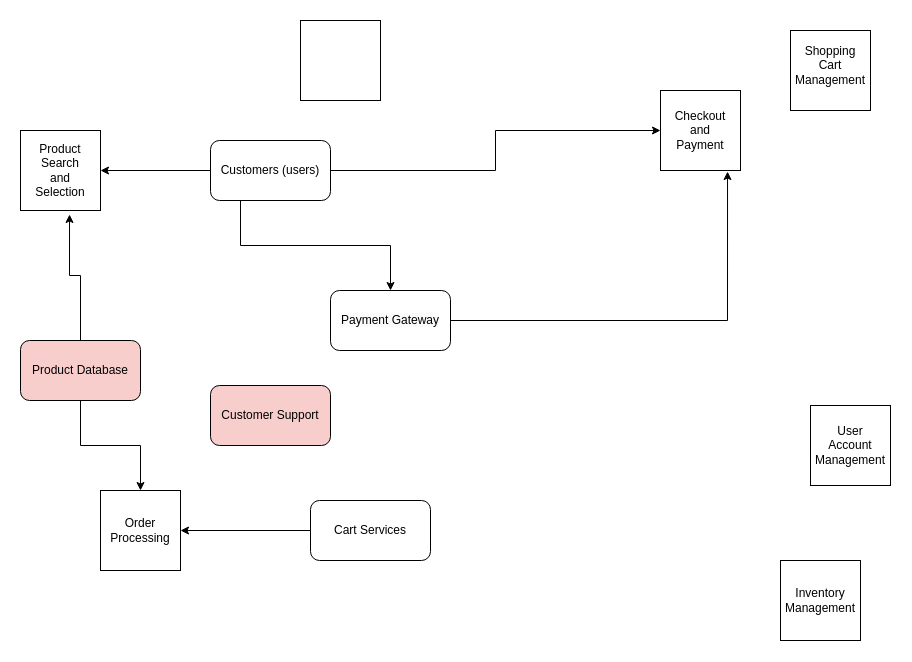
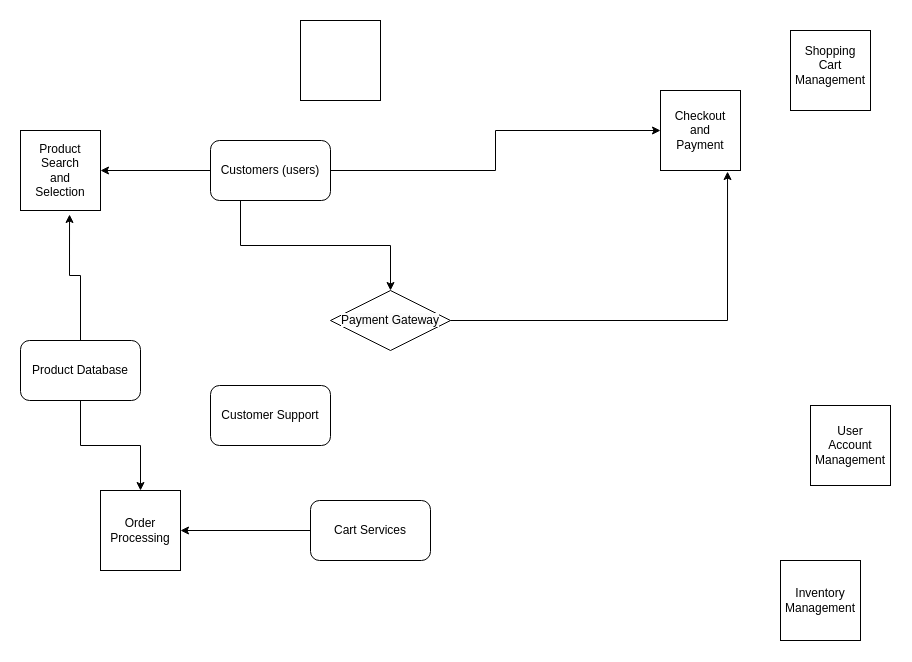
  <mxCell id="0" />
  <mxCell id="1" parent="0" />
  <mxCell id="2" value="" style="whiteSpace=wrap;html=1;aspect=fixed;" vertex="1" parent="1"><mxGeometry x="300" width="80" height="80" as="geometry" y="20" /></mxCell>
  <mxCell id="3" value="" style="whiteSpace=wrap;html=1;aspect=fixed;" vertex="1" parent="1"><mxGeometry x="810" y="405" width="80" height="80" as="geometry" /></mxCell>
  <mxCell id="4" value="" style="whiteSpace=wrap;html=1;aspect=fixed;" vertex="1" parent="1"><mxGeometry x="100" y="490" width="80" height="80" as="geometry" /></mxCell>
  <mxCell id="5" value="" style="whiteSpace=wrap;html=1;aspect=fixed;" vertex="1" parent="1"><mxGeometry x="20" y="130" width="80" height="80" as="geometry" /></mxCell>
  <mxCell id="6" value="" style="whiteSpace=wrap;html=1;aspect=fixed;" vertex="1" parent="1"><mxGeometry x="780" y="560" width="80" height="80" as="geometry" /></mxCell>
  <mxCell id="7" value="" style="whiteSpace=wrap;html=1;aspect=fixed;" vertex="1" parent="1"><mxGeometry x="790" y="30" width="80" height="80" as="geometry" /></mxCell>
  <mxCell id="8" value="" style="whiteSpace=wrap;html=1;aspect=fixed;" vertex="1" parent="1"><mxGeometry x="660" y="90" width="80" height="80" as="geometry" /></mxCell>
- <mxCell id="9" value="&lt;span style=&quot;color: rgb(0, 0, 0); font-family: Helvetica; font-size: 12px; font-style: normal; font-variant-ligatures: normal; font-variant-caps: normal; font-weight: 400; letter-spacing: normal; orphans: 2; text-align: center; text-indent: 0px; text-transform: none; widows: 2; word-spacing: 0px; -webkit-text-stroke-width: 0px; background-color: rgb(251, 251, 251); text-decoration-thickness: initial; text-decoration-style: initial; text-decoration-color: initial; float: none; display: inline !important;&quot;&gt;Payment Gateway&lt;/span&gt;" style="rounded=1;whiteSpace=wrap;html=1;" vertex="1" parent="1"><mxGeometry x="330" y="290" width="120" height="60" as="geometry" /></mxCell>
+ <mxCell id="9" value="&lt;span style=&quot;color: rgb(0, 0, 0); font-family: Helvetica; font-size: 12px; font-style: normal; font-variant-ligatures: normal; font-variant-caps: normal; font-weight: 400; letter-spacing: normal; orphans: 2; text-align: center; text-indent: 0px; text-transform: none; widows: 2; word-spacing: 0px; -webkit-text-stroke-width: 0px; background-color: rgb(251, 251, 251); text-decoration-thickness: initial; text-decoration-style: initial; text-decoration-color: initial; float: none; display: inline !important;&quot;&gt;Payment Gateway&lt;/span&gt;" style="rhombus;whiteSpace=wrap;html=1;" vertex="1" parent="1"><mxGeometry x="330" y="290" width="120" height="60" as="geometry" /></mxCell>
  <mxCell id="10" style="edgeStyle=orthogonalEdgeStyle;rounded=0;orthogonalLoop=1;jettySize=auto;html=1;entryX=1;entryY=0.5;entryDx=0;entryDy=0;" edge="1" parent="1" source="12" target="5"><mxGeometry relative="1" as="geometry" /></mxCell>
  <mxCell id="11" style="edgeStyle=orthogonalEdgeStyle;rounded=0;orthogonalLoop=1;jettySize=auto;html=1;entryX=0;entryY=0.5;entryDx=0;entryDy=0;" edge="1" parent="1" source="12" target="8"><mxGeometry relative="1" as="geometry" /></mxCell>
  <mxCell id="12" value="Customers (users)" style="rounded=1;whiteSpace=wrap;html=1;" vertex="1" parent="1"><mxGeometry x="210" y="140" width="120" height="60" as="geometry" /></mxCell>
- <mxCell id="13" value="Customer Support" style="rounded=1;whiteSpace=wrap;html=1;fillColor=#f8cecc;" vertex="1" parent="1"><mxGeometry x="210" y="385" width="120" height="60" as="geometry" /></mxCell>
+ <mxCell id="13" value="Customer Support" style="rounded=1;whiteSpace=wrap;html=1;" vertex="1" parent="1"><mxGeometry x="210" y="385" width="120" height="60" as="geometry" /></mxCell>
  <mxCell id="14" style="edgeStyle=orthogonalEdgeStyle;rounded=0;orthogonalLoop=1;jettySize=auto;html=1;" edge="1" parent="1" source="15" target="4"><mxGeometry relative="1" as="geometry" /></mxCell>
- <mxCell id="15" value="Product Database" style="rounded=1;whiteSpace=wrap;html=1;fillColor=#f8cecc;" vertex="1" parent="1"><mxGeometry x="20" y="340" width="120" height="60" as="geometry" /></mxCell>
+ <mxCell id="15" value="Product Database" style="rounded=1;whiteSpace=wrap;html=1;" vertex="1" parent="1"><mxGeometry x="20" y="340" width="120" height="60" as="geometry" /></mxCell>
  <mxCell id="16" style="edgeStyle=orthogonalEdgeStyle;rounded=0;orthogonalLoop=1;jettySize=auto;html=1;entryX=1;entryY=0.5;entryDx=0;entryDy=0;" edge="1" parent="1" source="17" target="4"><mxGeometry relative="1" as="geometry" /></mxCell>
  <mxCell id="17" value="Cart Services" style="rounded=1;whiteSpace=wrap;html=1;" vertex="1" parent="1"><mxGeometry x="310" y="500" width="120" height="60" as="geometry" /></mxCell>
  <mxCell id="18" value="Product Search and Selection" style="text;html=1;strokeColor=none;fillColor=none;align=center;verticalAlign=middle;whiteSpace=wrap;rounded=0;" vertex="1" parent="1"><mxGeometry x="30" y="155" width="60" height="30" as="geometry" /></mxCell>
  <mxCell id="19" value="Shopping Cart Management" style="text;html=1;strokeColor=none;fillColor=none;align=center;verticalAlign=middle;whiteSpace=wrap;rounded=0;" vertex="1" parent="1"><mxGeometry x="800" y="50" width="60" height="30" as="geometry" /></mxCell>
  <mxCell id="20" value="Checkout and Payment" style="text;html=1;strokeColor=none;fillColor=none;align=center;verticalAlign=middle;whiteSpace=wrap;rounded=0;" vertex="1" parent="1"><mxGeometry x="670" y="115" width="60" height="30" as="geometry" /></mxCell>
  <mxCell id="21" value="Order Processing" style="text;html=1;strokeColor=none;fillColor=none;align=center;verticalAlign=middle;whiteSpace=wrap;rounded=0;" vertex="1" parent="1"><mxGeometry x="110" y="515" width="60" height="30" as="geometry" /></mxCell>
  <mxCell id="22" value="Inventory Management" style="text;html=1;strokeColor=none;fillColor=none;align=center;verticalAlign=middle;whiteSpace=wrap;rounded=0;" vertex="1" parent="1"><mxGeometry x="790" y="585" width="60" height="30" as="geometry" /></mxCell>
  <mxCell id="23" value="User Account Management" style="text;html=1;strokeColor=none;fillColor=none;align=center;verticalAlign=middle;whiteSpace=wrap;rounded=0;" vertex="1" parent="1"><mxGeometry x="820" y="430" width="60" height="30" as="geometry" /></mxCell>
  <mxCell id="24" style="edgeStyle=orthogonalEdgeStyle;rounded=0;orthogonalLoop=1;jettySize=auto;html=1;entryX=0.838;entryY=1.013;entryDx=0;entryDy=0;entryPerimeter=0;" edge="1" parent="1" source="9" target="8"><mxGeometry relative="1" as="geometry" /></mxCell>
  <mxCell id="25" style="edgeStyle=orthogonalEdgeStyle;rounded=0;orthogonalLoop=1;jettySize=auto;html=1;entryX=0.613;entryY=1.05;entryDx=0;entryDy=0;entryPerimeter=0;" edge="1" parent="1" source="15" target="5"><mxGeometry relative="1" as="geometry" /></mxCell>
  <mxCell id="26" style="edgeStyle=orthogonalEdgeStyle;rounded=0;orthogonalLoop=1;jettySize=auto;html=1;exitX=0.25;exitY=1;exitDx=0;exitDy=0;" edge="1" parent="1" source="12" target="9"><mxGeometry relative="1" as="geometry" /></mxCell>
